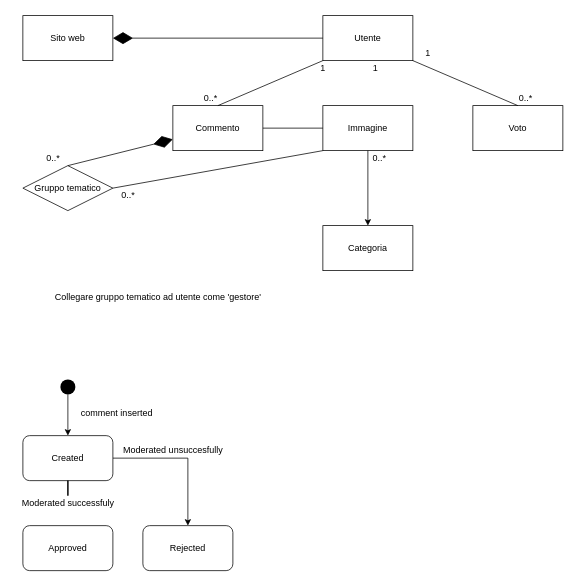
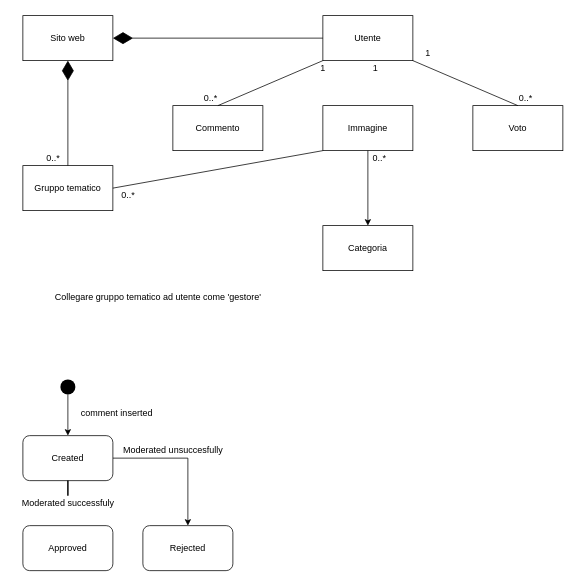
  <mxCell id="0" />
  <mxCell id="1" parent="0" />
  <mxCell id="2" value="Commento" style="rounded=0;whiteSpace=wrap;html=1;" vertex="1" parent="1"><mxGeometry x="230" y="140" width="120" height="60" as="geometry" /></mxCell>
  <mxCell id="3" value="Utente" style="rounded=0;whiteSpace=wrap;html=1;" vertex="1" parent="1"><mxGeometry x="430" y="20" width="120" height="60" as="geometry" /></mxCell>
- <mxCell id="4" value="Gruppo tematico" style="rhombus;whiteSpace=wrap;html=1;" vertex="1" parent="1"><mxGeometry x="30" y="220" width="120" height="60" as="geometry" /></mxCell>
+ <mxCell id="4" value="Gruppo tematico" style="rounded=0;whiteSpace=wrap;html=1;" vertex="1" parent="1"><mxGeometry x="30" y="220" width="120" height="60" as="geometry" /></mxCell>
  <mxCell id="5" value="Sito web" style="rounded=0;whiteSpace=wrap;html=1;" vertex="1" parent="1"><mxGeometry x="30" y="20" width="120" height="60" as="geometry" /></mxCell>
  <mxCell id="6" value="Voto" style="rounded=0;whiteSpace=wrap;html=1;" vertex="1" parent="1"><mxGeometry x="630" y="140" width="120" height="60" as="geometry" /></mxCell>
  <mxCell id="7" value="Immagine" style="rounded=0;whiteSpace=wrap;html=1;" vertex="1" parent="1"><mxGeometry x="430" y="140" width="120" height="60" as="geometry" /></mxCell>
  <mxCell id="8" value="Categoria" style="rounded=0;whiteSpace=wrap;html=1;" vertex="1" parent="1"><mxGeometry x="430" y="300" width="120" height="60" as="geometry" /></mxCell>
  <mxCell id="9" value="" style="endArrow=none;html=1;entryX=0.5;entryY=0;entryDx=0;entryDy=0;exitX=0;exitY=1;exitDx=0;exitDy=0;" edge="1" parent="1" source="3" target="2"><mxGeometry width="50" height="50" relative="1" as="geometry"><mxPoint x="450" y="70" as="sourcePoint" /><mxPoint x="170" y="70" as="targetPoint" /></mxGeometry></mxCell>
  <mxCell id="10" value="" style="endArrow=none;html=1;exitX=1;exitY=1;exitDx=0;exitDy=0;entryX=0.5;entryY=0;entryDx=0;entryDy=0;" edge="1" parent="1" source="3" target="6"><mxGeometry width="50" height="50" relative="1" as="geometry"><mxPoint x="460" y="80" as="sourcePoint" /><mxPoint x="180" y="80" as="targetPoint" /></mxGeometry></mxCell>
  <mxCell id="11" value="1" style="text;html=1;align=center;verticalAlign=middle;resizable=0;points=[];autosize=1;strokeColor=none;fillColor=none;" vertex="1" parent="1"><mxGeometry x="420" y="80" width="20" height="20" as="geometry" /></mxCell>
  <mxCell id="12" value="1" style="text;html=1;align=center;verticalAlign=middle;resizable=0;points=[];autosize=1;strokeColor=none;fillColor=none;" vertex="1" parent="1"><mxGeometry x="490" y="80" width="20" height="20" as="geometry" /></mxCell>
  <mxCell id="13" value="1" style="text;html=1;align=center;verticalAlign=middle;resizable=0;points=[];autosize=1;strokeColor=none;fillColor=none;" vertex="1" parent="1"><mxGeometry x="560" y="60" width="20" height="20" as="geometry" /></mxCell>
  <mxCell id="14" value="0..*" style="text;html=1;align=center;verticalAlign=middle;resizable=0;points=[];autosize=1;strokeColor=none;fillColor=none;" vertex="1" parent="1"><mxGeometry x="265" y="120" width="30" height="20" as="geometry" /></mxCell>
- <mxCell id="15" value="" style="endArrow=none;html=1;entryX=0;entryY=0.5;entryDx=0;entryDy=0;exitX=1;exitY=0.5;exitDx=0;exitDy=0;" edge="1" parent="1" source="2" target="7"><mxGeometry width="50" height="50" relative="1" as="geometry"><mxPoint x="480" y="100" as="sourcePoint" /><mxPoint x="200" y="100" as="targetPoint" /></mxGeometry></mxCell>
  <mxCell id="16" value="0..*" style="text;html=1;align=center;verticalAlign=middle;resizable=0;points=[];autosize=1;strokeColor=none;fillColor=none;" vertex="1" parent="1"><mxGeometry x="685" y="120" width="30" height="20" as="geometry" /></mxCell>
  <mxCell id="17" value="" style="endArrow=none;html=1;entryX=1;entryY=0.5;entryDx=0;entryDy=0;exitX=0;exitY=1;exitDx=0;exitDy=0;" edge="1" parent="1" source="7" target="4"><mxGeometry width="50" height="50" relative="1" as="geometry"><mxPoint x="500" y="120" as="sourcePoint" /><mxPoint x="220" y="120" as="targetPoint" /></mxGeometry></mxCell>
  <mxCell id="18" value="0..*" style="text;html=1;align=center;verticalAlign=middle;resizable=0;points=[];autosize=1;strokeColor=none;fillColor=none;" vertex="1" parent="1"><mxGeometry x="155" y="250" width="30" height="20" as="geometry" /></mxCell>
  <mxCell id="19" value="0..*" style="text;html=1;align=center;verticalAlign=middle;resizable=0;points=[];autosize=1;strokeColor=none;fillColor=none;" vertex="1" parent="1"><mxGeometry x="55" y="200" width="30" height="20" as="geometry" /></mxCell>
  <mxCell id="20" value="" style="endArrow=diamondThin;endFill=1;endSize=24;html=1;exitX=0;exitY=0.5;exitDx=0;exitDy=0;entryX=1;entryY=0.5;entryDx=0;entryDy=0;" edge="1" parent="1" source="3" target="5"><mxGeometry width="160" relative="1" as="geometry"><mxPoint x="280" y="350" as="sourcePoint" /><mxPoint x="440" y="350" as="targetPoint" /></mxGeometry></mxCell>
- <mxCell id="21" value="" style="endArrow=diamondThin;endFill=1;endSize=24;html=1;exitX=0.5;exitY=0;exitDx=0;exitDy=0;" edge="1" parent="1" source="4" target="2"><mxGeometry width="160" relative="1" as="geometry"><mxPoint x="280" y="350" as="sourcePoint" /><mxPoint x="440" y="350" as="targetPoint" /></mxGeometry></mxCell>
+ <mxCell id="21" value="" style="endArrow=diamondThin;endFill=1;endSize=24;html=1;exitX=0.5;exitY=0;exitDx=0;exitDy=0;entryX=0.5;entryY=1;entryDx=0;entryDy=0;" edge="1" parent="1" source="4" target="5"><mxGeometry width="160" relative="1" as="geometry"><mxPoint x="280" y="350" as="sourcePoint" /><mxPoint x="440" y="350" as="targetPoint" /></mxGeometry></mxCell>
  <mxCell id="22" value="" style="endArrow=classic;html=1;entryX=0.5;entryY=0;entryDx=0;entryDy=0;exitX=0.5;exitY=1;exitDx=0;exitDy=0;" edge="1" parent="1" source="7" target="8"><mxGeometry width="50" height="50" relative="1" as="geometry"><mxPoint x="440" y="210" as="sourcePoint" /><mxPoint x="160" y="260" as="targetPoint" /></mxGeometry></mxCell>
  <mxCell id="23" value="Collegare gruppo tematico ad utente come 'gestore'" style="text;html=1;align=center;verticalAlign=middle;resizable=0;points=[];autosize=1;strokeColor=none;fillColor=none;" vertex="1" parent="1"><mxGeometry x="65" y="385" width="290" height="20" as="geometry" /></mxCell>
  <mxCell id="24" value="0..*" style="text;html=1;align=center;verticalAlign=middle;resizable=0;points=[];autosize=1;strokeColor=none;fillColor=none;" vertex="1" parent="1"><mxGeometry x="490" y="200" width="30" height="20" as="geometry" /></mxCell>
  <mxCell id="25" style="edgeStyle=orthogonalEdgeStyle;rounded=0;orthogonalLoop=1;jettySize=auto;html=1;" edge="1" parent="1" source="26" target="28"><mxGeometry relative="1" as="geometry" /></mxCell>
  <mxCell id="26" value="" style="ellipse;fillColor=#000000;strokeColor=none;" vertex="1" parent="1"><mxGeometry x="80" y="505" width="20" height="20" as="geometry" /></mxCell>
  <mxCell id="27" style="edgeStyle=orthogonalEdgeStyle;rounded=0;orthogonalLoop=1;jettySize=auto;html=1;entryX=0.5;entryY=0;entryDx=0;entryDy=0;" edge="1" parent="1" source="28" target="30"><mxGeometry relative="1" as="geometry" /></mxCell>
  <mxCell id="28" value="Created" style="rounded=1;whiteSpace=wrap;html=1;" vertex="1" parent="1"><mxGeometry x="30" y="580" width="120" height="60" as="geometry" /></mxCell>
  <mxCell id="29" value="comment inserted" style="text;html=1;align=center;verticalAlign=middle;resizable=0;points=[];autosize=1;strokeColor=none;fillColor=none;" vertex="1" parent="1"><mxGeometry x="100" y="540" width="110" height="20" as="geometry" /></mxCell>
  <mxCell id="30" value="Rejected" style="rounded=1;whiteSpace=wrap;html=1;" vertex="1" parent="1"><mxGeometry x="190" y="700" width="120" height="60" as="geometry" /></mxCell>
  <mxCell id="31" value="Approved" style="rounded=1;whiteSpace=wrap;html=1;" vertex="1" parent="1"><mxGeometry x="30" y="700" width="120" height="60" as="geometry" /></mxCell>
  <mxCell id="32" value="Moderated unsuccesfully" style="text;html=1;align=center;verticalAlign=middle;resizable=0;points=[];autosize=1;strokeColor=none;fillColor=none;" vertex="1" parent="1"><mxGeometry x="155" y="590" width="150" height="20" as="geometry" /></mxCell>
  <mxCell id="33" value="Moderated successfuly" style="text;html=1;align=center;verticalAlign=middle;resizable=0;points=[];autosize=1;strokeColor=none;fillColor=none;" vertex="1" parent="1"><mxGeometry x="20" y="660" width="140" height="20" as="geometry" /></mxCell>
  <mxCell id="34" value="" style="edgeStyle=orthogonalEdgeStyle;rounded=0;orthogonalLoop=1;jettySize=auto;html=1;entryX=0.5;entryY=0;entryDx=0;entryDy=0;endArrow=none;" edge="1" parent="1" source="28" target="33"><mxGeometry relative="1" as="geometry"><mxPoint x="90" y="640" as="sourcePoint" /><mxPoint x="90" y="700" as="targetPoint" /></mxGeometry></mxCell>
